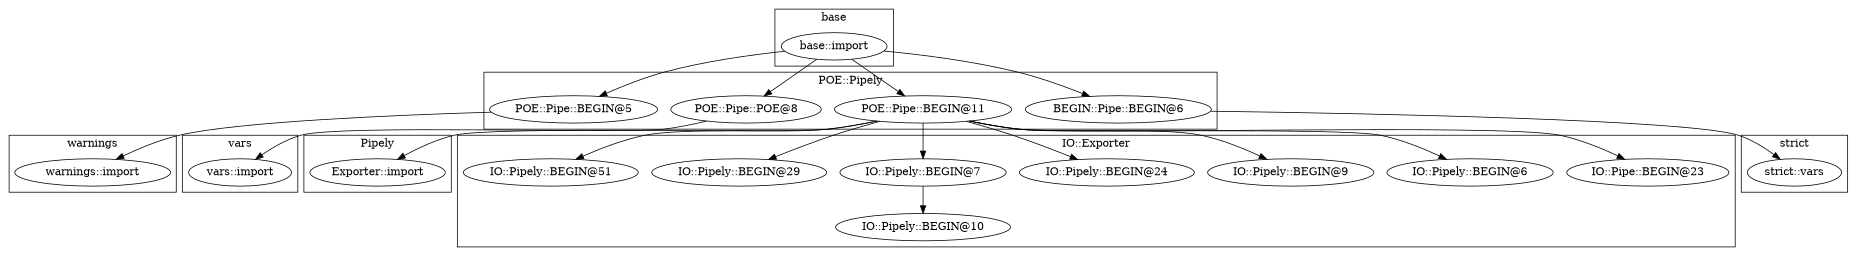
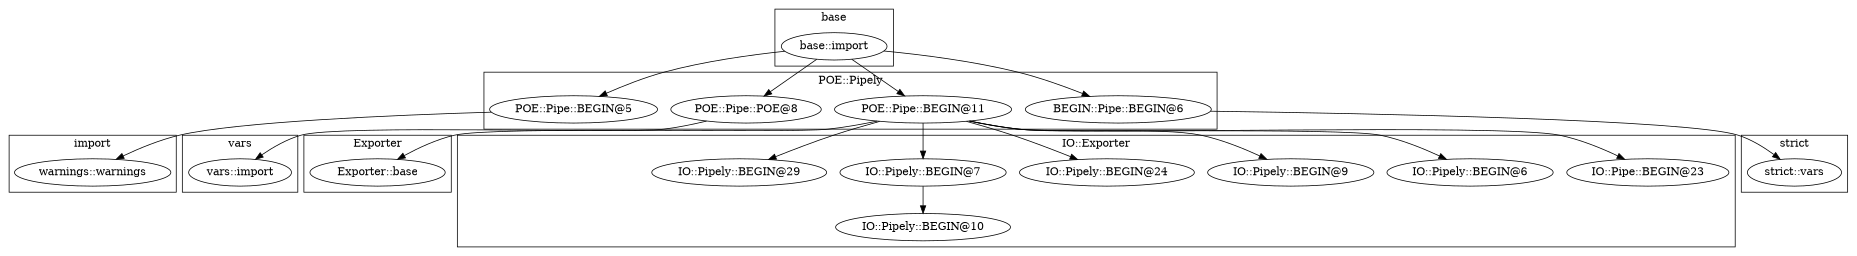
  digraph {
    "vars::import"
-   "warnings::import"
+   "warnings::import" [label="warnings::warnings"]
    n3 [label="strict::vars"]
    "base::import"
-   "Exporter::import"
+   "Exporter::import" [label="Exporter::base"]
    n6 [label="IO::Pipe::BEGIN@23"]
    "IO::Pipely::BEGIN@6"
    "IO::Pipely::BEGIN@9"
    "IO::Pipely::BEGIN@24"
    "IO::Pipely::BEGIN@7"
    n11 [label="IO::Pipely::BEGIN@29"]
    "IO::Pipely::BEGIN@10"
-   "IO::Pipely::BEGIN@51"
    "POE::Pipe::BEGIN@5"
    n15 [label="POE::Pipe::POE@8"]
    "POE::Pipe::BEGIN@11"
    n17 [label="BEGIN::Pipe::BEGIN@6"]
    subgraph cluster_1 {
      label=vars
      "vars::import"
    }
    subgraph cluster_2 {
-     label=warnings
+     label=import
      "warnings::import"
    }
    subgraph cluster_3 {
      label="strict"
      n3
    }
    subgraph cluster_4 {
      label=base
      "base::import"
    }
    subgraph cluster_5 {
-     label=Pipely
+     label=Exporter
      "Exporter::import"
    }
    subgraph cluster_6 {
      label="IO::Exporter"
      n6
      "IO::Pipely::BEGIN@6"
      "IO::Pipely::BEGIN@9"
      "IO::Pipely::BEGIN@24"
      "IO::Pipely::BEGIN@7"
      n11
      "IO::Pipely::BEGIN@10"
-     "IO::Pipely::BEGIN@51"
    }
    subgraph cluster_7 {
      label="POE::Pipely"
      "POE::Pipe::BEGIN@5"
      n15
      "POE::Pipe::BEGIN@11"
      n17
    }
    "base::import" -> "POE::Pipe::BEGIN@5"
    "base::import" -> n15
    "base::import" -> "POE::Pipe::BEGIN@11"
    "base::import" -> n17
    "IO::Pipely::BEGIN@7" -> "IO::Pipely::BEGIN@10"
    "POE::Pipe::BEGIN@5" -> "warnings::import"
    n15 -> "vars::import"
    "POE::Pipe::BEGIN@11" -> "Exporter::import"
    "POE::Pipe::BEGIN@11" -> n6
    "POE::Pipe::BEGIN@11" -> "IO::Pipely::BEGIN@6"
    "POE::Pipe::BEGIN@11" -> "IO::Pipely::BEGIN@9"
    "POE::Pipe::BEGIN@11" -> "IO::Pipely::BEGIN@24"
    "POE::Pipe::BEGIN@11" -> "IO::Pipely::BEGIN@7"
    "POE::Pipe::BEGIN@11" -> n11
-   "POE::Pipe::BEGIN@11" -> "IO::Pipely::BEGIN@51"
    n17 -> n3
  }
